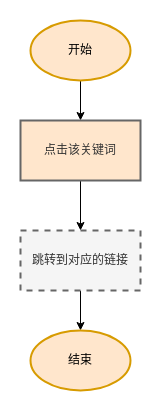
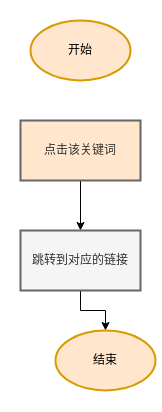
  <mxCell id="0" />
  <mxCell id="1" parent="0" />
- <mxCell id="2" value="" style="edgeStyle=orthogonalEdgeStyle;rounded=0;orthogonalLoop=1;jettySize=auto;html=1;" edge="1" parent="1" source="3" target="5"><mxGeometry relative="1" as="geometry" /></mxCell>
  <mxCell id="3" value="开始" style="strokeWidth=2;html=1;shape=mxgraph.flowchart.start_1;whiteSpace=wrap;fillColor=#ffe6cc;strokeColor=#d79b00;" vertex="1" parent="1"><mxGeometry x="30" y="20" width="100" height="60" as="geometry" /></mxCell>
  <mxCell id="4" value="" style="edgeStyle=orthogonalEdgeStyle;rounded=0;orthogonalLoop=1;jettySize=auto;html=1;" edge="1" parent="1" source="5" target="7"><mxGeometry relative="1" as="geometry" /></mxCell>
  <mxCell id="5" value="点击该关键词" style="whiteSpace=wrap;html=1;strokeWidth=2;fillColor=#ffe6cc;fontColor=#333333;strokeColor=#666666;" vertex="1" parent="1"><mxGeometry x="20" y="120" width="120" height="60" as="geometry" /></mxCell>
  <mxCell id="6" value="" style="edgeStyle=orthogonalEdgeStyle;rounded=0;orthogonalLoop=1;jettySize=auto;html=1;" edge="1" parent="1" source="7" target="8"><mxGeometry relative="1" as="geometry" /></mxCell>
- <mxCell id="7" value="跳转到对应的链接" style="whiteSpace=wrap;html=1;strokeWidth=2;fillColor=#f5f5f5;fontColor=#333333;strokeColor=#666666;dashed=1;" vertex="1" parent="1"><mxGeometry x="20" y="230" width="120" height="60" as="geometry" /></mxCell>
- <mxCell id="8" value="结束" style="strokeWidth=2;html=1;shape=mxgraph.flowchart.start_1;whiteSpace=wrap;fillColor=#ffe6cc;strokeColor=#d79b00;" vertex="1" parent="1"><mxGeometry x="30" y="330" width="100" height="60" as="geometry" /></mxCell>
+ <mxCell id="7" value="跳转到对应的链接" style="whiteSpace=wrap;html=1;strokeWidth=2;fillColor=#f5f5f5;fontColor=#333333;strokeColor=#666666;" vertex="1" parent="1"><mxGeometry x="20" y="230" width="120" height="60" as="geometry" /></mxCell>
+ <mxCell id="8" value="结束" style="strokeWidth=2;html=1;shape=mxgraph.flowchart.start_1;whiteSpace=wrap;fillColor=#ffe6cc;strokeColor=#d79b00;" vertex="1" parent="1"><mxGeometry x="55" y="330" width="100" height="60" as="geometry" /></mxCell>
